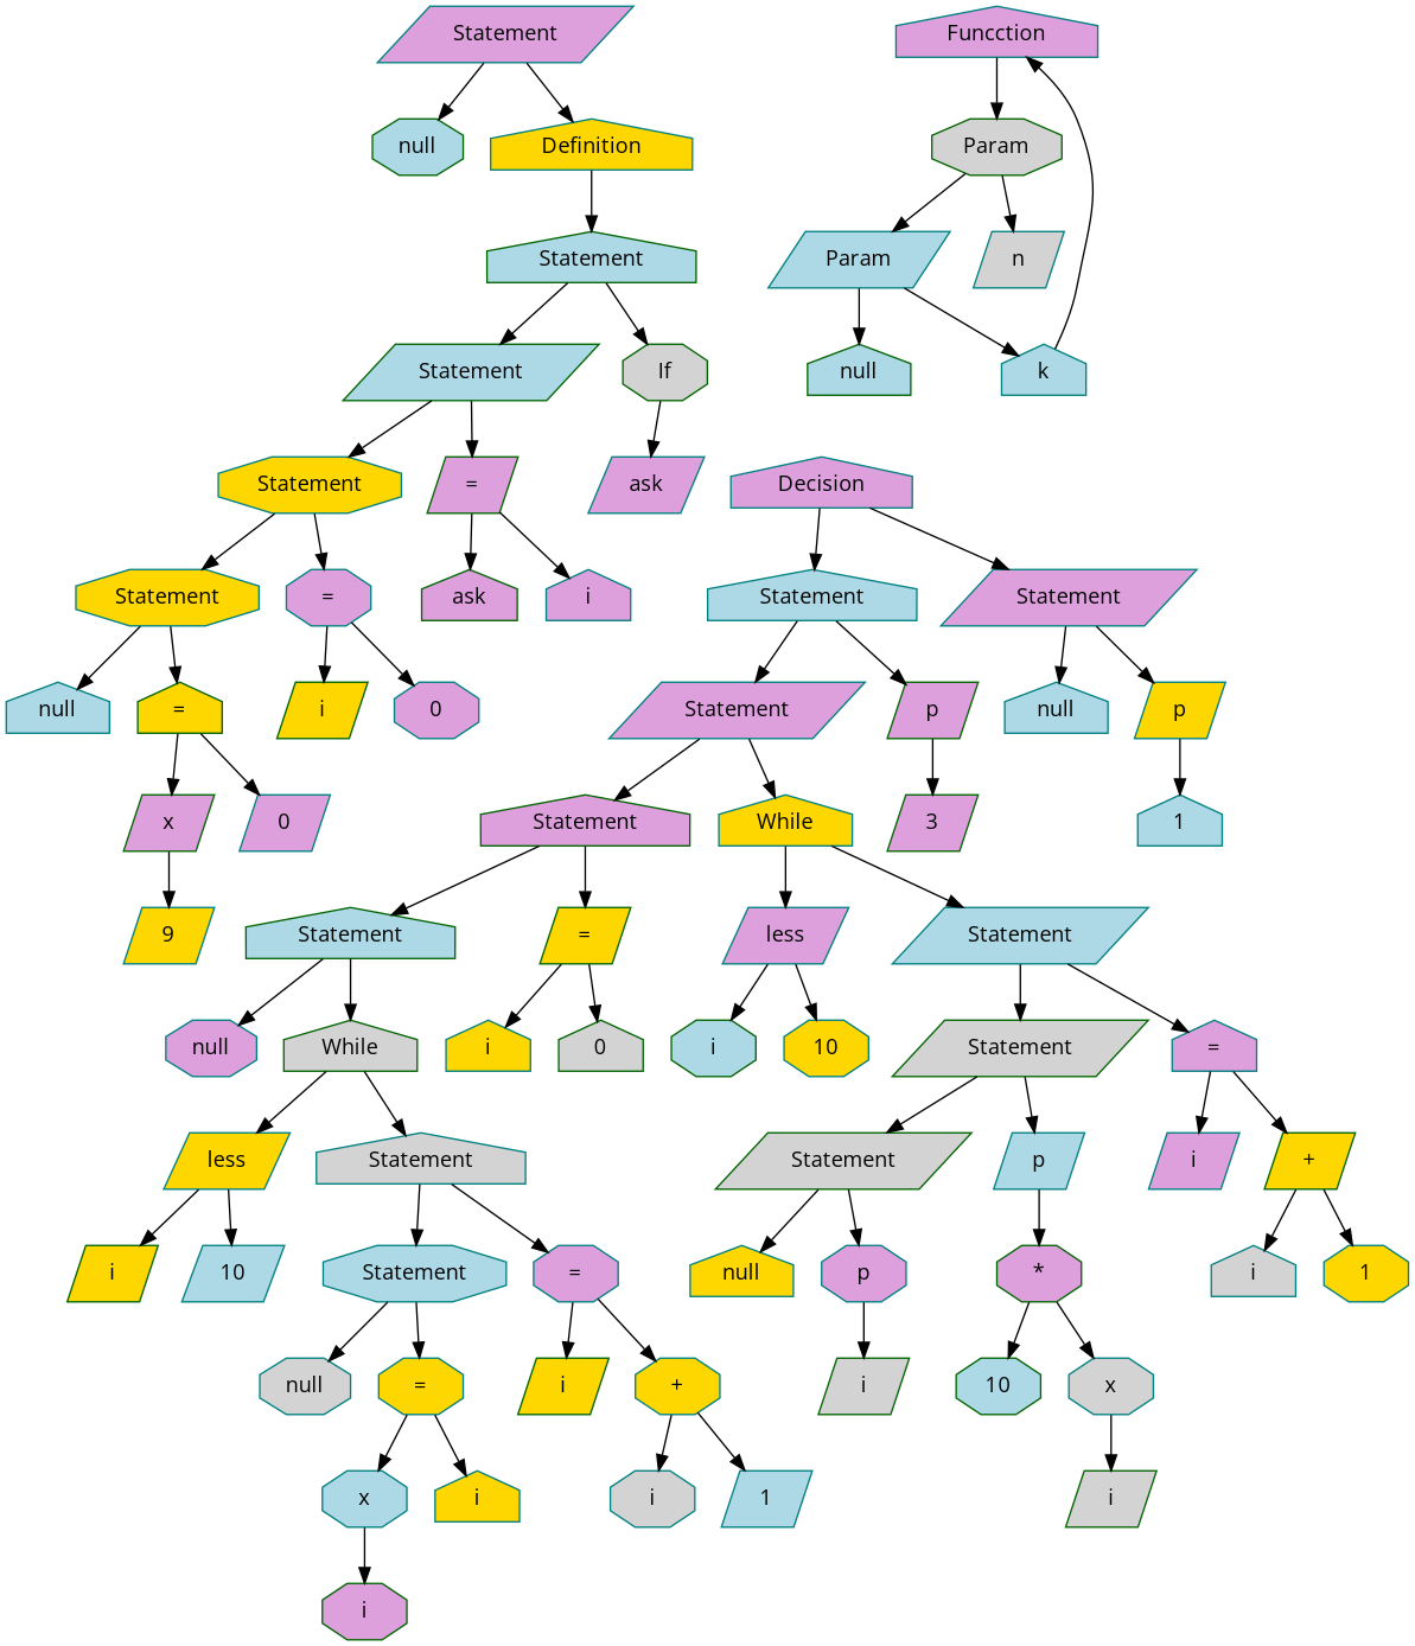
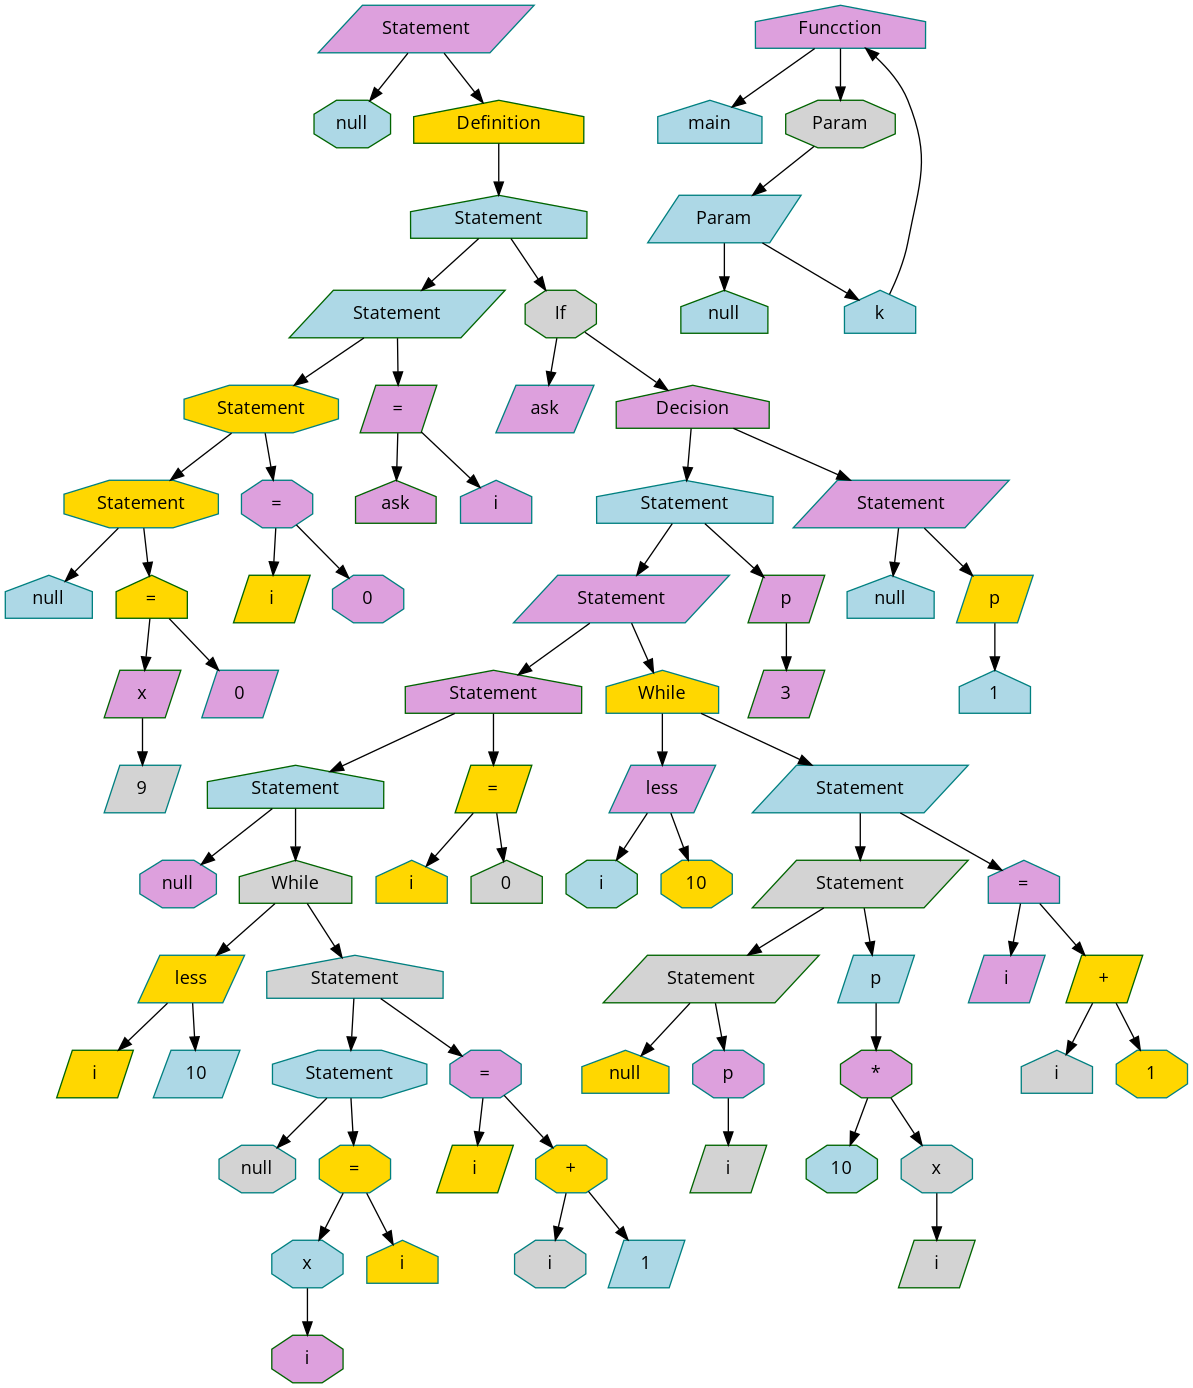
  digraph {
    fontname="Open Sans"
    rankdir=UD
    node [color=teal fillcolor=plum fontname="Open Sans" fontsize=14 shape=parallelogram style=filled]
    edge [fontname="Open Sans" fontsize=12]
    n1 [label=Statement]
    n2 [color=darkgreen fillcolor=lightblue label=null shape=octagon]
-   n3 [fillcolor=gold label=Definition shape=house]
+   n3 [color=darkgreen fillcolor=gold label=Definition shape=house]
    n4 [color=darkgreen fillcolor=lightblue label=Statement shape=house]
    n5 [label=Funcction shape=house]
+   n6 [fillcolor=lightblue label=main shape=house]
    n7 [color=darkgreen fillcolor=lightgrey label=Param shape=octagon]
    n8 [color=darkgreen fillcolor=lightblue label=Statement]
    n9 [color=darkgreen fillcolor=lightgrey label=If shape=octagon]
    n10 [fillcolor=lightblue label=Param]
-   n11 [fillcolor=lightgrey label=n]
    n12 [color=darkgreen fillcolor=lightblue label=null shape=house]
    n13 [fillcolor=lightblue label=k shape=house]
    n14 [fillcolor=gold label=Statement shape=octagon]
    n15 [color=darkgreen label="="]
    n16 [label=ask]
-   n17 [label=Decision shape=house]
+   n17 [color=darkgreen label=Decision shape=house]
    n18 [fillcolor=gold label=Statement shape=octagon]
    n19 [label="=" shape=octagon]
    n20 [color=darkgreen label=ask shape=house]
    n21 [label=i shape=house]
    n22 [fillcolor=lightblue label=null shape=house]
    n23 [color=darkgreen fillcolor=gold label="=" shape=house]
    n24 [color=darkgreen fillcolor=gold label=i]
    n25 [label=0 shape=octagon]
    n26 [color=darkgreen label=x]
    n27 [label=0]
-   n28 [fillcolor=gold label=9]
+   n28 [fillcolor=lightgrey label=9]
    n29 [fillcolor=lightblue label=Statement shape=house]
    n30 [label=Statement]
    n31 [label=Statement]
    n32 [color=darkgreen label=p]
    n33 [fillcolor=lightblue label=null shape=house]
    n34 [fillcolor=gold label=p]
    n35 [color=darkgreen label=Statement shape=house]
    n36 [fillcolor=gold label=While shape=house]
    n37 [color=darkgreen label=3]
    n38 [color=darkgreen fillcolor=lightblue label=Statement shape=house]
    n39 [color=darkgreen fillcolor=gold label="="]
    n40 [label=less]
    n41 [fillcolor=lightblue label=Statement]
    n42 [label=null shape=octagon]
    n43 [color=darkgreen fillcolor=lightgrey label=While shape=house]
    n44 [fillcolor=gold label=i shape=house]
    n45 [color=darkgreen fillcolor=lightgrey label=0 shape=house]
    n46 [fillcolor=gold label=less]
    n47 [fillcolor=lightgrey label=Statement shape=house]
    n48 [color=darkgreen fillcolor=gold label=i]
    n49 [fillcolor=lightblue label=10]
    n50 [fillcolor=lightblue label=Statement shape=octagon]
    n51 [label="=" shape=octagon]
    n52 [fillcolor=lightgrey label=null shape=octagon]
    n53 [fillcolor=gold label="=" shape=octagon]
    n54 [color=darkgreen fillcolor=gold label=i]
    n55 [fillcolor=gold label="+" shape=octagon]
    n56 [fillcolor=lightblue label=x shape=octagon]
    n57 [fillcolor=gold label=i shape=house]
    n58 [color=darkgreen label=i shape=octagon]
    n59 [fillcolor=lightgrey label=i shape=octagon]
    n60 [fillcolor=lightblue label=1]
    n61 [color=darkgreen fillcolor=lightblue label=i shape=octagon]
    n62 [fillcolor=gold label=10 shape=octagon]
    n63 [color=darkgreen fillcolor=lightgrey label=Statement]
    n64 [label="=" shape=house]
    n65 [color=darkgreen fillcolor=lightgrey label=Statement]
    n66 [fillcolor=lightblue label=p]
    n67 [label=i]
    n68 [color=darkgreen fillcolor=gold label="+"]
    n69 [fillcolor=gold label=null shape=house]
    n70 [label=p shape=octagon]
    n71 [color=darkgreen label="*" shape=octagon]
    n72 [color=darkgreen fillcolor=lightgrey label=i]
    n73 [color=darkgreen fillcolor=lightblue label=10 shape=octagon]
    n74 [fillcolor=lightgrey label=x shape=octagon]
    n75 [color=darkgreen fillcolor=lightgrey label=i]
    n76 [fillcolor=lightgrey label=i shape=house]
    n77 [fillcolor=gold label=1 shape=octagon]
    n78 [fillcolor=lightblue label=1 shape=house]
    n1 -> n2
    n1 -> n3
    n3 -> n4
    n4 -> n8
    n4 -> n9
+   n5 -> n6
    n5 -> n7
    n7 -> n10
-   n7 -> n11
    n8 -> n14
    n8 -> n15
    n9 -> n16
+   n9 -> n17
    n10 -> n12
    n10 -> n13
    n13 -> n5
    n14 -> n18
    n14 -> n19
    n15 -> n20
    n15 -> n21
    n17 -> n29
    n17 -> n30
    n18 -> n22
    n18 -> n23
    n19 -> n24
    n19 -> n25
    n23 -> n26
    n23 -> n27
    n26 -> n28
    n29 -> n31
    n29 -> n32
    n30 -> n33
    n30 -> n34
    n31 -> n35
    n31 -> n36
    n32 -> n37
    n34 -> n78
    n35 -> n38
    n35 -> n39
    n36 -> n40
    n36 -> n41
    n38 -> n42
    n38 -> n43
    n39 -> n44
    n39 -> n45
    n40 -> n61
    n40 -> n62
    n41 -> n63
    n41 -> n64
    n43 -> n46
    n43 -> n47
    n46 -> n48
    n46 -> n49
    n47 -> n50
    n47 -> n51
    n50 -> n52
    n50 -> n53
    n51 -> n54
    n51 -> n55
    n53 -> n56
    n53 -> n57
    n55 -> n59
    n55 -> n60
    n56 -> n58
    n63 -> n65
    n63 -> n66
    n64 -> n67
    n64 -> n68
    n65 -> n69
    n65 -> n70
    n66 -> n71
    n68 -> n76
    n68 -> n77
    n70 -> n72
    n71 -> n73
    n71 -> n74
    n74 -> n75
  }
